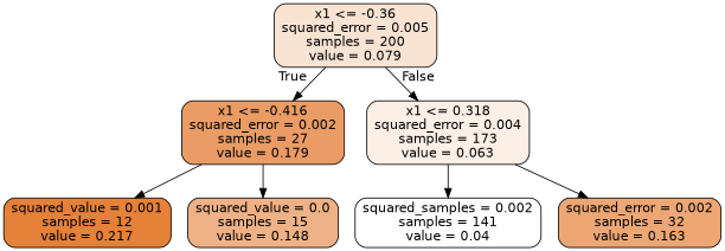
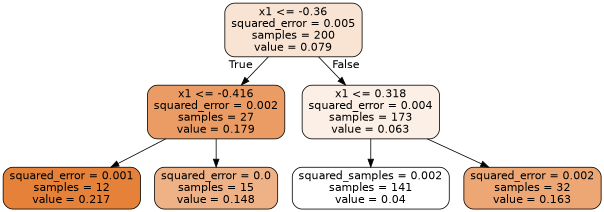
  digraph {
    node [color=black fontname=helvetica shape=box style="filled, rounded"]
    edge [fontname=helvetica]
    n1 [fillcolor="#f9e4d4" label="x1 <= -0.36\nsquared_error = 0.005\nsamples = 200\nvalue = 0.079"]
    n2 [fillcolor="#eb9c64" label="x1 <= -0.416\nsquared_error = 0.002\nsamples = 27\nvalue = 0.179"]
    n3 [fillcolor="#fcefe6" label="x1 <= 0.318\nsquared_error = 0.004\nsamples = 173\nvalue = 0.063"]
-   n4 [fillcolor="#e58139" label="squared_value = 0.001\nsamples = 12\nvalue = 0.217"]
-   n5 [fillcolor="#efb286" label="squared_value = 0.0\nsamples = 15\nvalue = 0.148"]
+   n4 [fillcolor="#e58139" label="squared_error = 0.001\nsamples = 12\nvalue = 0.217"]
+   n5 [fillcolor="#efb286" label="squared_error = 0.0\nsamples = 15\nvalue = 0.148"]
    n6 [fillcolor="#ffffff" label="squared_samples = 0.002\nsamples = 141\nvalue = 0.04"]
    n7 [fillcolor="#eda775" label="squared_error = 0.002\nsamples = 32\nvalue = 0.163"]
    n1 -> n2 [headlabel=True labelangle=45 labeldistance=2.5]
    n1 -> n3 [headlabel=False labelangle=-45 labeldistance=2.5]
    n2 -> n4
    n2 -> n5
    n3 -> n6
    n3 -> n7
  }
